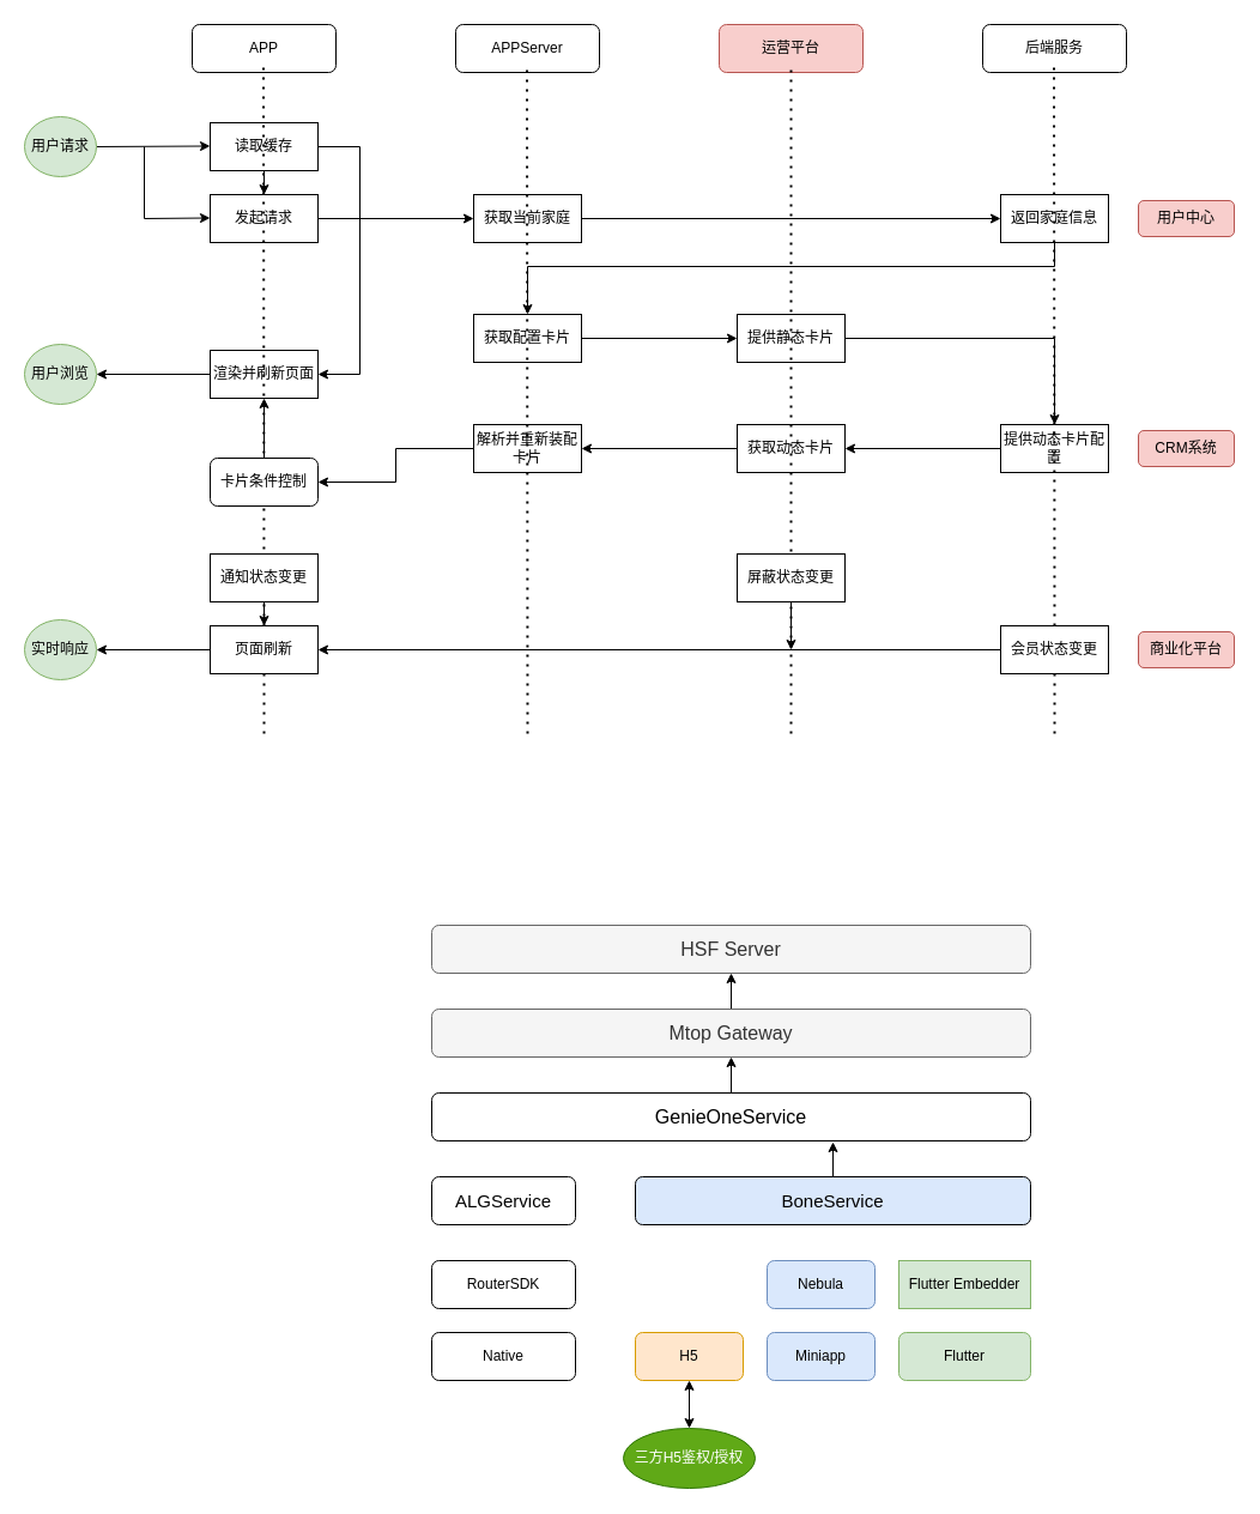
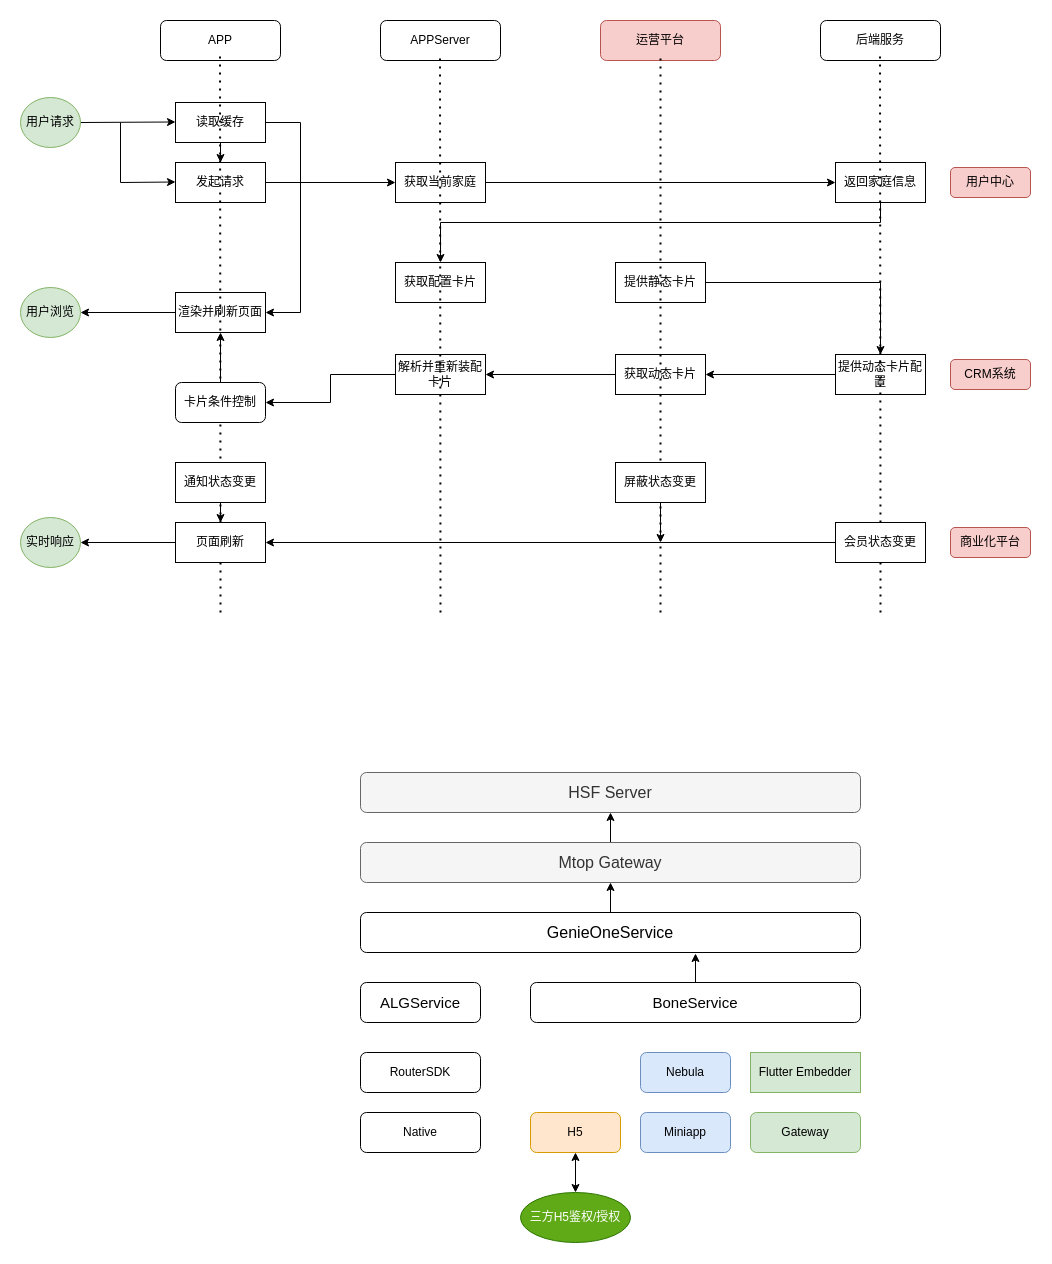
  <mxCell id="0" />
  <mxCell id="1" parent="0" />
  <mxCell id="2" value="APP" style="rounded=1;whiteSpace=wrap;html=1;" vertex="1" parent="1"><mxGeometry x="160" y="20" width="120" height="40" as="geometry" /></mxCell>
  <mxCell id="3" value="APPServer" style="rounded=1;whiteSpace=wrap;html=1;" vertex="1" parent="1"><mxGeometry x="380" y="20" width="120" height="40" as="geometry" /></mxCell>
  <mxCell id="4" value="运营平台" style="rounded=1;whiteSpace=wrap;html=1;fillColor=#f8cecc;strokeColor=#b85450;" vertex="1" parent="1"><mxGeometry x="600" y="20" width="120" height="40" as="geometry" /></mxCell>
  <mxCell id="5" value="后端服务" style="rounded=1;whiteSpace=wrap;html=1;" vertex="1" parent="1"><mxGeometry x="820" y="20" width="120" height="40" as="geometry" /></mxCell>
  <mxCell id="6" style="edgeStyle=orthogonalEdgeStyle;rounded=0;orthogonalLoop=1;jettySize=auto;html=1;entryX=1;entryY=0.5;entryDx=0;entryDy=0;" edge="1" parent="1" source="8" target="15"><mxGeometry relative="1" as="geometry"><Array as="points"><mxPoint x="300" y="122" /><mxPoint x="300" y="312" /></Array></mxGeometry></mxCell>
  <mxCell id="7" style="edgeStyle=orthogonalEdgeStyle;rounded=0;orthogonalLoop=1;jettySize=auto;html=1;entryX=0.5;entryY=0;entryDx=0;entryDy=0;" edge="1" parent="1" source="8" target="10"><mxGeometry relative="1" as="geometry" /></mxCell>
  <mxCell id="8" value="读取缓存" style="rounded=0;whiteSpace=wrap;html=1;" vertex="1" parent="1"><mxGeometry x="175" y="102" width="90" height="40" as="geometry" /></mxCell>
  <mxCell id="9" style="edgeStyle=orthogonalEdgeStyle;rounded=0;orthogonalLoop=1;jettySize=auto;html=1;entryX=0;entryY=0.5;entryDx=0;entryDy=0;" edge="1" parent="1" source="10" target="17"><mxGeometry relative="1" as="geometry" /></mxCell>
  <mxCell id="10" value="发起请求" style="rounded=0;whiteSpace=wrap;html=1;" vertex="1" parent="1"><mxGeometry x="175" y="162" width="90" height="40" as="geometry" /></mxCell>
  <mxCell id="11" value="" style="endArrow=classic;html=1;rounded=0;" edge="1" parent="1"><mxGeometry width="50" height="50" relative="1" as="geometry"><mxPoint x="80" y="122" as="sourcePoint" /><mxPoint x="175" y="121.5" as="targetPoint" /></mxGeometry></mxCell>
  <mxCell id="12" value="" style="endArrow=classic;html=1;rounded=0;" edge="1" parent="1"><mxGeometry width="50" height="50" relative="1" as="geometry"><mxPoint x="120" y="122" as="sourcePoint" /><mxPoint x="175" y="181.5" as="targetPoint" /><Array as="points"><mxPoint x="120" y="182" /></Array></mxGeometry></mxCell>
  <mxCell id="13" value="用户请求" style="ellipse;whiteSpace=wrap;html=1;fillColor=#d5e8d4;strokeColor=#82b366;" vertex="1" parent="1"><mxGeometry x="20" y="97" width="60" height="50" as="geometry" /></mxCell>
  <mxCell id="14" style="edgeStyle=orthogonalEdgeStyle;rounded=0;orthogonalLoop=1;jettySize=auto;html=1;entryX=1;entryY=0.5;entryDx=0;entryDy=0;" edge="1" parent="1" source="15" target="34"><mxGeometry relative="1" as="geometry" /></mxCell>
  <mxCell id="15" value="渲染并刷新页面" style="rounded=0;whiteSpace=wrap;html=1;" vertex="1" parent="1"><mxGeometry x="175" y="292" width="90" height="40" as="geometry" /></mxCell>
  <mxCell id="16" style="edgeStyle=orthogonalEdgeStyle;rounded=0;orthogonalLoop=1;jettySize=auto;html=1;entryX=0;entryY=0.5;entryDx=0;entryDy=0;" edge="1" parent="1" source="17" target="19"><mxGeometry relative="1" as="geometry" /></mxCell>
  <mxCell id="17" value="获取当前家庭" style="rounded=0;whiteSpace=wrap;html=1;" vertex="1" parent="1"><mxGeometry x="395" y="162" width="90" height="40" as="geometry" /></mxCell>
  <mxCell id="18" style="edgeStyle=orthogonalEdgeStyle;rounded=0;orthogonalLoop=1;jettySize=auto;html=1;entryX=0.5;entryY=0;entryDx=0;entryDy=0;" edge="1" parent="1" source="19" target="21"><mxGeometry relative="1" as="geometry"><Array as="points"><mxPoint x="880" y="222" /><mxPoint x="440" y="222" /></Array></mxGeometry></mxCell>
  <mxCell id="19" value="返回家庭信息" style="rounded=0;whiteSpace=wrap;html=1;" vertex="1" parent="1"><mxGeometry x="835" y="162" width="90" height="40" as="geometry" /></mxCell>
- <mxCell id="20" style="edgeStyle=orthogonalEdgeStyle;rounded=0;orthogonalLoop=1;jettySize=auto;html=1;entryX=0;entryY=0.5;entryDx=0;entryDy=0;" edge="1" parent="1" source="21" target="23"><mxGeometry relative="1" as="geometry" /></mxCell>
  <mxCell id="21" value="获取配置卡片" style="rounded=0;whiteSpace=wrap;html=1;" vertex="1" parent="1"><mxGeometry x="395" y="262" width="90" height="40" as="geometry" /></mxCell>
  <mxCell id="22" style="edgeStyle=orthogonalEdgeStyle;rounded=0;orthogonalLoop=1;jettySize=auto;html=1;entryX=0.5;entryY=0;entryDx=0;entryDy=0;" edge="1" parent="1" source="23" target="25"><mxGeometry relative="1" as="geometry" /></mxCell>
  <mxCell id="23" value="提供静态卡片" style="rounded=0;whiteSpace=wrap;html=1;" vertex="1" parent="1"><mxGeometry x="615" y="262" width="90" height="40" as="geometry" /></mxCell>
  <mxCell id="24" style="edgeStyle=orthogonalEdgeStyle;rounded=0;orthogonalLoop=1;jettySize=auto;html=1;entryX=1;entryY=0.5;entryDx=0;entryDy=0;" edge="1" parent="1" source="25" target="27"><mxGeometry relative="1" as="geometry" /></mxCell>
  <mxCell id="25" value="提供动态卡片配置" style="rounded=0;whiteSpace=wrap;html=1;" vertex="1" parent="1"><mxGeometry x="835" y="354" width="90" height="40" as="geometry" /></mxCell>
  <mxCell id="26" style="edgeStyle=orthogonalEdgeStyle;rounded=0;orthogonalLoop=1;jettySize=auto;html=1;entryX=1;entryY=0.5;entryDx=0;entryDy=0;" edge="1" parent="1" source="27" target="29"><mxGeometry relative="1" as="geometry" /></mxCell>
  <mxCell id="27" value="获取动态卡片" style="rounded=0;whiteSpace=wrap;html=1;" vertex="1" parent="1"><mxGeometry x="615" y="354" width="90" height="40" as="geometry" /></mxCell>
  <mxCell id="28" style="edgeStyle=orthogonalEdgeStyle;rounded=0;orthogonalLoop=1;jettySize=auto;html=1;entryX=1;entryY=0.5;entryDx=0;entryDy=0;" edge="1" parent="1" source="29" target="36"><mxGeometry relative="1" as="geometry" /></mxCell>
  <mxCell id="29" value="解析并重新装配卡片" style="rounded=0;whiteSpace=wrap;html=1;" vertex="1" parent="1"><mxGeometry x="395" y="354" width="90" height="40" as="geometry" /></mxCell>
  <mxCell id="30" value="" style="endArrow=none;dashed=1;html=1;dashPattern=1 3;strokeWidth=2;rounded=0;" edge="1" parent="1" source="45"><mxGeometry width="50" height="50" relative="1" as="geometry"><mxPoint x="220" y="612" as="sourcePoint" /><mxPoint x="219.5" y="52" as="targetPoint" /></mxGeometry></mxCell>
  <mxCell id="31" value="" style="endArrow=none;dashed=1;html=1;dashPattern=1 3;strokeWidth=2;rounded=0;" edge="1" parent="1"><mxGeometry width="50" height="50" relative="1" as="geometry"><mxPoint x="440" y="612" as="sourcePoint" /><mxPoint x="439.5" y="52" as="targetPoint" /></mxGeometry></mxCell>
  <mxCell id="32" value="" style="endArrow=none;dashed=1;html=1;dashPattern=1 3;strokeWidth=2;rounded=0;" edge="1" parent="1"><mxGeometry width="50" height="50" relative="1" as="geometry"><mxPoint x="660" y="612" as="sourcePoint" /><mxPoint x="660" y="52" as="targetPoint" /></mxGeometry></mxCell>
  <mxCell id="33" value="" style="endArrow=none;dashed=1;html=1;dashPattern=1 3;strokeWidth=2;rounded=0;" edge="1" parent="1" source="41"><mxGeometry width="50" height="50" relative="1" as="geometry"><mxPoint x="880" y="612" as="sourcePoint" /><mxPoint x="879.5" y="52" as="targetPoint" /></mxGeometry></mxCell>
  <mxCell id="34" value="用户浏览" style="ellipse;whiteSpace=wrap;html=1;fillColor=#d5e8d4;strokeColor=#82b366;" vertex="1" parent="1"><mxGeometry x="20" y="287" width="60" height="50" as="geometry" /></mxCell>
  <mxCell id="35" style="edgeStyle=orthogonalEdgeStyle;rounded=0;orthogonalLoop=1;jettySize=auto;html=1;" edge="1" parent="1" source="36"><mxGeometry relative="1" as="geometry"><mxPoint x="220" y="332" as="targetPoint" /></mxGeometry></mxCell>
  <mxCell id="36" value="卡片条件控制" style="whiteSpace=wrap;html=1;rounded=1;" vertex="1" parent="1"><mxGeometry x="175" y="382" width="90" height="40" as="geometry" /></mxCell>
  <mxCell id="37" value="用户中心" style="rounded=1;whiteSpace=wrap;html=1;fillColor=#f8cecc;strokeColor=#b85450;" vertex="1" parent="1"><mxGeometry x="950" y="167" width="80" height="30" as="geometry" /></mxCell>
  <mxCell id="38" value="CRM系统" style="rounded=1;whiteSpace=wrap;html=1;fillColor=#f8cecc;strokeColor=#b85450;" vertex="1" parent="1"><mxGeometry x="950" y="359" width="80" height="30" as="geometry" /></mxCell>
  <mxCell id="39" value="" style="endArrow=none;dashed=1;html=1;dashPattern=1 3;strokeWidth=2;rounded=0;" edge="1" parent="1" target="41"><mxGeometry width="50" height="50" relative="1" as="geometry"><mxPoint x="880" y="612" as="sourcePoint" /><mxPoint x="879.5" y="52" as="targetPoint" /></mxGeometry></mxCell>
  <mxCell id="40" style="edgeStyle=orthogonalEdgeStyle;rounded=0;orthogonalLoop=1;jettySize=auto;html=1;entryX=1;entryY=0.5;entryDx=0;entryDy=0;" edge="1" parent="1" source="41" target="45"><mxGeometry relative="1" as="geometry" /></mxCell>
  <mxCell id="41" value="会员状态变更" style="rounded=0;whiteSpace=wrap;html=1;" vertex="1" parent="1"><mxGeometry x="835" y="522" width="90" height="40" as="geometry" /></mxCell>
  <mxCell id="42" value="商业化平台" style="rounded=1;whiteSpace=wrap;html=1;fillColor=#f8cecc;strokeColor=#b85450;" vertex="1" parent="1"><mxGeometry x="950" y="527" width="80" height="30" as="geometry" /></mxCell>
  <mxCell id="43" value="" style="endArrow=none;dashed=1;html=1;dashPattern=1 3;strokeWidth=2;rounded=0;" edge="1" parent="1" target="45"><mxGeometry width="50" height="50" relative="1" as="geometry"><mxPoint x="220" y="612" as="sourcePoint" /><mxPoint x="219.5" y="52" as="targetPoint" /></mxGeometry></mxCell>
  <mxCell id="44" style="edgeStyle=orthogonalEdgeStyle;rounded=0;orthogonalLoop=1;jettySize=auto;html=1;entryX=1;entryY=0.5;entryDx=0;entryDy=0;" edge="1" parent="1" source="45" target="46"><mxGeometry relative="1" as="geometry" /></mxCell>
  <mxCell id="45" value="页面刷新" style="rounded=0;whiteSpace=wrap;html=1;" vertex="1" parent="1"><mxGeometry x="175" y="522" width="90" height="40" as="geometry" /></mxCell>
  <mxCell id="46" value="实时响应" style="ellipse;whiteSpace=wrap;html=1;fillColor=#d5e8d4;strokeColor=#82b366;" vertex="1" parent="1"><mxGeometry x="20" y="517" width="60" height="50" as="geometry" /></mxCell>
  <mxCell id="47" style="edgeStyle=orthogonalEdgeStyle;rounded=0;orthogonalLoop=1;jettySize=auto;html=1;entryX=0.5;entryY=0;entryDx=0;entryDy=0;" edge="1" parent="1" source="48" target="45"><mxGeometry relative="1" as="geometry" /></mxCell>
  <mxCell id="48" value="通知状态变更" style="rounded=0;whiteSpace=wrap;html=1;" vertex="1" parent="1"><mxGeometry x="175" y="462" width="90" height="40" as="geometry" /></mxCell>
  <mxCell id="49" style="edgeStyle=orthogonalEdgeStyle;rounded=0;orthogonalLoop=1;jettySize=auto;html=1;" edge="1" parent="1" source="50"><mxGeometry relative="1" as="geometry"><mxPoint x="660" y="542" as="targetPoint" /></mxGeometry></mxCell>
  <mxCell id="50" value="屏蔽状态变更" style="rounded=0;whiteSpace=wrap;html=1;" vertex="1" parent="1"><mxGeometry x="615" y="462" width="90" height="40" as="geometry" /></mxCell>
  <mxCell id="51" value="ALGService" style="rounded=1;whiteSpace=wrap;html=1;fontSize=15;" vertex="1" parent="1"><mxGeometry x="360" y="982" width="120" height="40" as="geometry" /></mxCell>
  <mxCell id="52" style="edgeStyle=orthogonalEdgeStyle;rounded=0;orthogonalLoop=1;jettySize=auto;html=1;entryX=0.67;entryY=1.025;entryDx=0;entryDy=0;entryPerimeter=0;" edge="1" parent="1" source="53" target="62"><mxGeometry relative="1" as="geometry" /></mxCell>
- <mxCell id="53" value="BoneService" style="rounded=1;whiteSpace=wrap;html=1;fontSize=15;fillColor=#dae8fc;" vertex="1" parent="1"><mxGeometry x="530" y="982" width="330" height="40" as="geometry" /></mxCell>
+ <mxCell id="53" value="BoneService" style="rounded=1;whiteSpace=wrap;html=1;fontSize=15;" vertex="1" parent="1"><mxGeometry x="530" y="982" width="330" height="40" as="geometry" /></mxCell>
  <mxCell id="54" value="Native" style="rounded=1;whiteSpace=wrap;html=1;" vertex="1" parent="1"><mxGeometry x="360" y="1112" width="120" height="40" as="geometry" /></mxCell>
  <mxCell id="55" value="H5" style="rounded=1;whiteSpace=wrap;html=1;fillColor=#ffe6cc;strokeColor=#d79b00;" vertex="1" parent="1"><mxGeometry x="530" y="1112" width="90" height="40" as="geometry" /></mxCell>
  <mxCell id="56" value="Nebula" style="rounded=1;whiteSpace=wrap;html=1;fillColor=#dae8fc;strokeColor=#6c8ebf;" vertex="1" parent="1"><mxGeometry x="640" y="1052" width="90" height="40" as="geometry" /></mxCell>
  <mxCell id="57" value="Flutter Embedder" style="whiteSpace=wrap;html=1;fillColor=#d5e8d4;strokeColor=#82b366;rounded=0;" vertex="1" parent="1"><mxGeometry x="750" y="1052" width="110" height="40" as="geometry" /></mxCell>
  <mxCell id="58" value="Miniapp" style="rounded=1;whiteSpace=wrap;html=1;fillColor=#dae8fc;strokeColor=#6c8ebf;" vertex="1" parent="1"><mxGeometry x="640" y="1112" width="90" height="40" as="geometry" /></mxCell>
- <mxCell id="59" value="Flutter" style="rounded=1;whiteSpace=wrap;html=1;fillColor=#d5e8d4;strokeColor=#82b366;" vertex="1" parent="1"><mxGeometry x="750" y="1112" width="110" height="40" as="geometry" /></mxCell>
+ <mxCell id="59" value="Gateway" style="rounded=1;whiteSpace=wrap;html=1;fillColor=#d5e8d4;strokeColor=#82b366;" vertex="1" parent="1"><mxGeometry x="750" y="1112" width="110" height="40" as="geometry" /></mxCell>
  <mxCell id="60" value="RouterSDK" style="rounded=1;whiteSpace=wrap;html=1;" vertex="1" parent="1"><mxGeometry x="360" y="1052" width="120" height="40" as="geometry" /></mxCell>
  <mxCell id="61" style="edgeStyle=orthogonalEdgeStyle;rounded=0;orthogonalLoop=1;jettySize=auto;html=1;entryX=0.5;entryY=1;entryDx=0;entryDy=0;" edge="1" parent="1" source="62" target="64"><mxGeometry relative="1" as="geometry" /></mxCell>
  <mxCell id="62" value="GenieOneService" style="rounded=1;whiteSpace=wrap;html=1;fontSize=16;" vertex="1" parent="1"><mxGeometry x="360" y="912" width="500" height="40" as="geometry" /></mxCell>
  <mxCell id="63" style="edgeStyle=orthogonalEdgeStyle;rounded=0;orthogonalLoop=1;jettySize=auto;html=1;entryX=0.5;entryY=1;entryDx=0;entryDy=0;" edge="1" parent="1" source="64" target="65"><mxGeometry relative="1" as="geometry" /></mxCell>
  <mxCell id="64" value="Mtop Gateway" style="rounded=1;whiteSpace=wrap;html=1;fontSize=16;fillColor=#f5f5f5;fontColor=#333333;strokeColor=#666666;" vertex="1" parent="1"><mxGeometry x="360" y="842" width="500" height="40" as="geometry" /></mxCell>
  <mxCell id="65" value="HSF Server" style="rounded=1;whiteSpace=wrap;html=1;fontSize=16;fillColor=#f5f5f5;fontColor=#333333;strokeColor=#666666;" vertex="1" parent="1"><mxGeometry x="360" y="772" width="500" height="40" as="geometry" /></mxCell>
  <mxCell id="66" value="三方H5鉴权/授权" style="ellipse;whiteSpace=wrap;html=1;fillColor=#60a917;fontColor=#ffffff;strokeColor=#2D7600;" vertex="1" parent="1"><mxGeometry x="520" y="1192" width="110" height="50" as="geometry" /></mxCell>
  <mxCell id="67" value="" style="endArrow=classic;startArrow=classic;html=1;rounded=0;exitX=0.5;exitY=0;exitDx=0;exitDy=0;entryX=0.5;entryY=1;entryDx=0;entryDy=0;" edge="1" parent="1" source="66" target="55"><mxGeometry width="50" height="50" relative="1" as="geometry"><mxPoint x="530" y="1202" as="sourcePoint" /><mxPoint x="580" y="1152" as="targetPoint" /></mxGeometry></mxCell>
